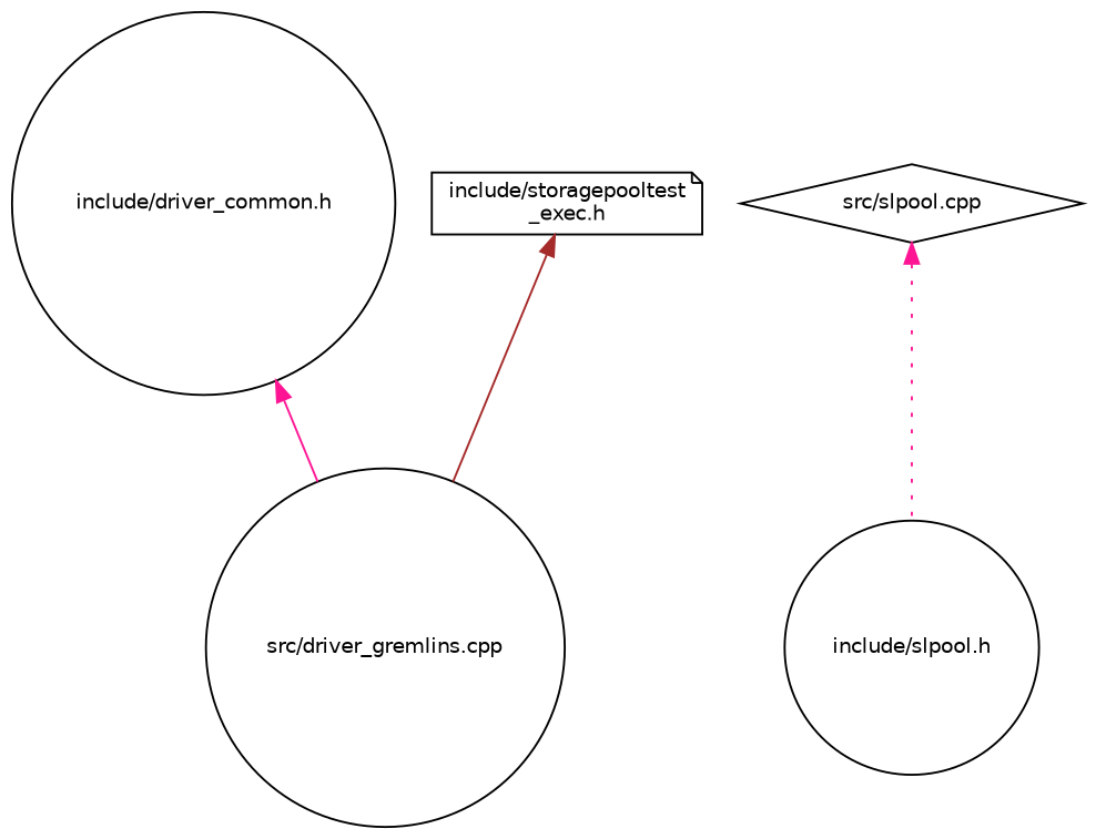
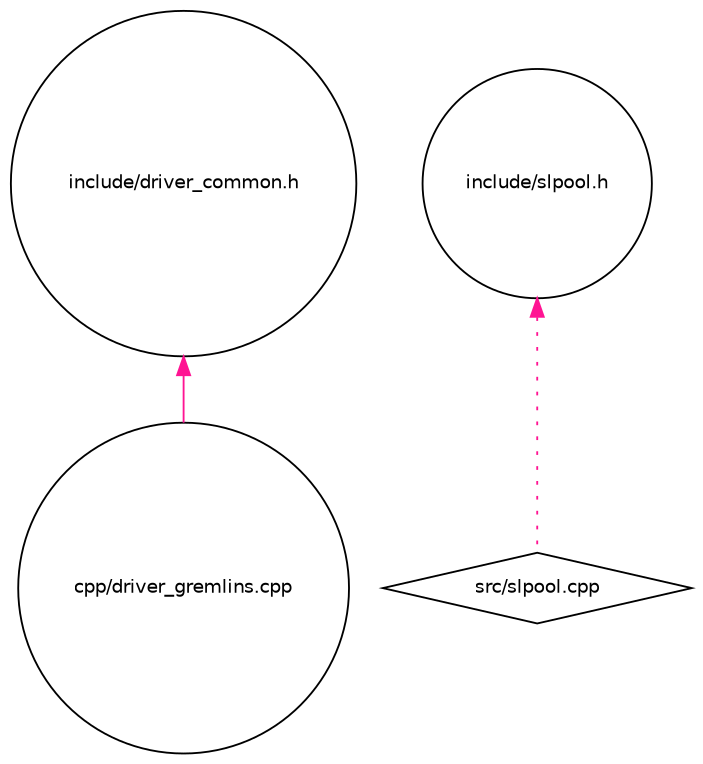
  digraph {
    node [color=black fillcolor=white fontname=Helvetica fontsize=10 shape=circle style=filled]
    edge [color=deeppink dir=back fontname=Helvetica fontsize=10 labelfontname=Helvetica labelfontsize=10 style=solid]
    n1 [height=0.2 label="include/driver_common.h" width=0.4]
-   n2 [height=0.2 label="src/driver_gremlins.cpp" width=0.4]
+   n2 [height=0.2 label="cpp/driver_gremlins.cpp" width=0.4]
    n3 [height=0.2 label="include/slpool.h" width=0.4]
    n4 [height=0.2 label="src/slpool.cpp" shape=diamond width=0.4]
-   n5 [height=0.2 label="include/storagepooltest\l_exec.h" shape=note width=0.4]
    n1 -> n2
-   n4 -> n3 [style=dotted]
-   n5 -> n2 [color=brown]
+   n3 -> n4 [style=dotted]
  }
